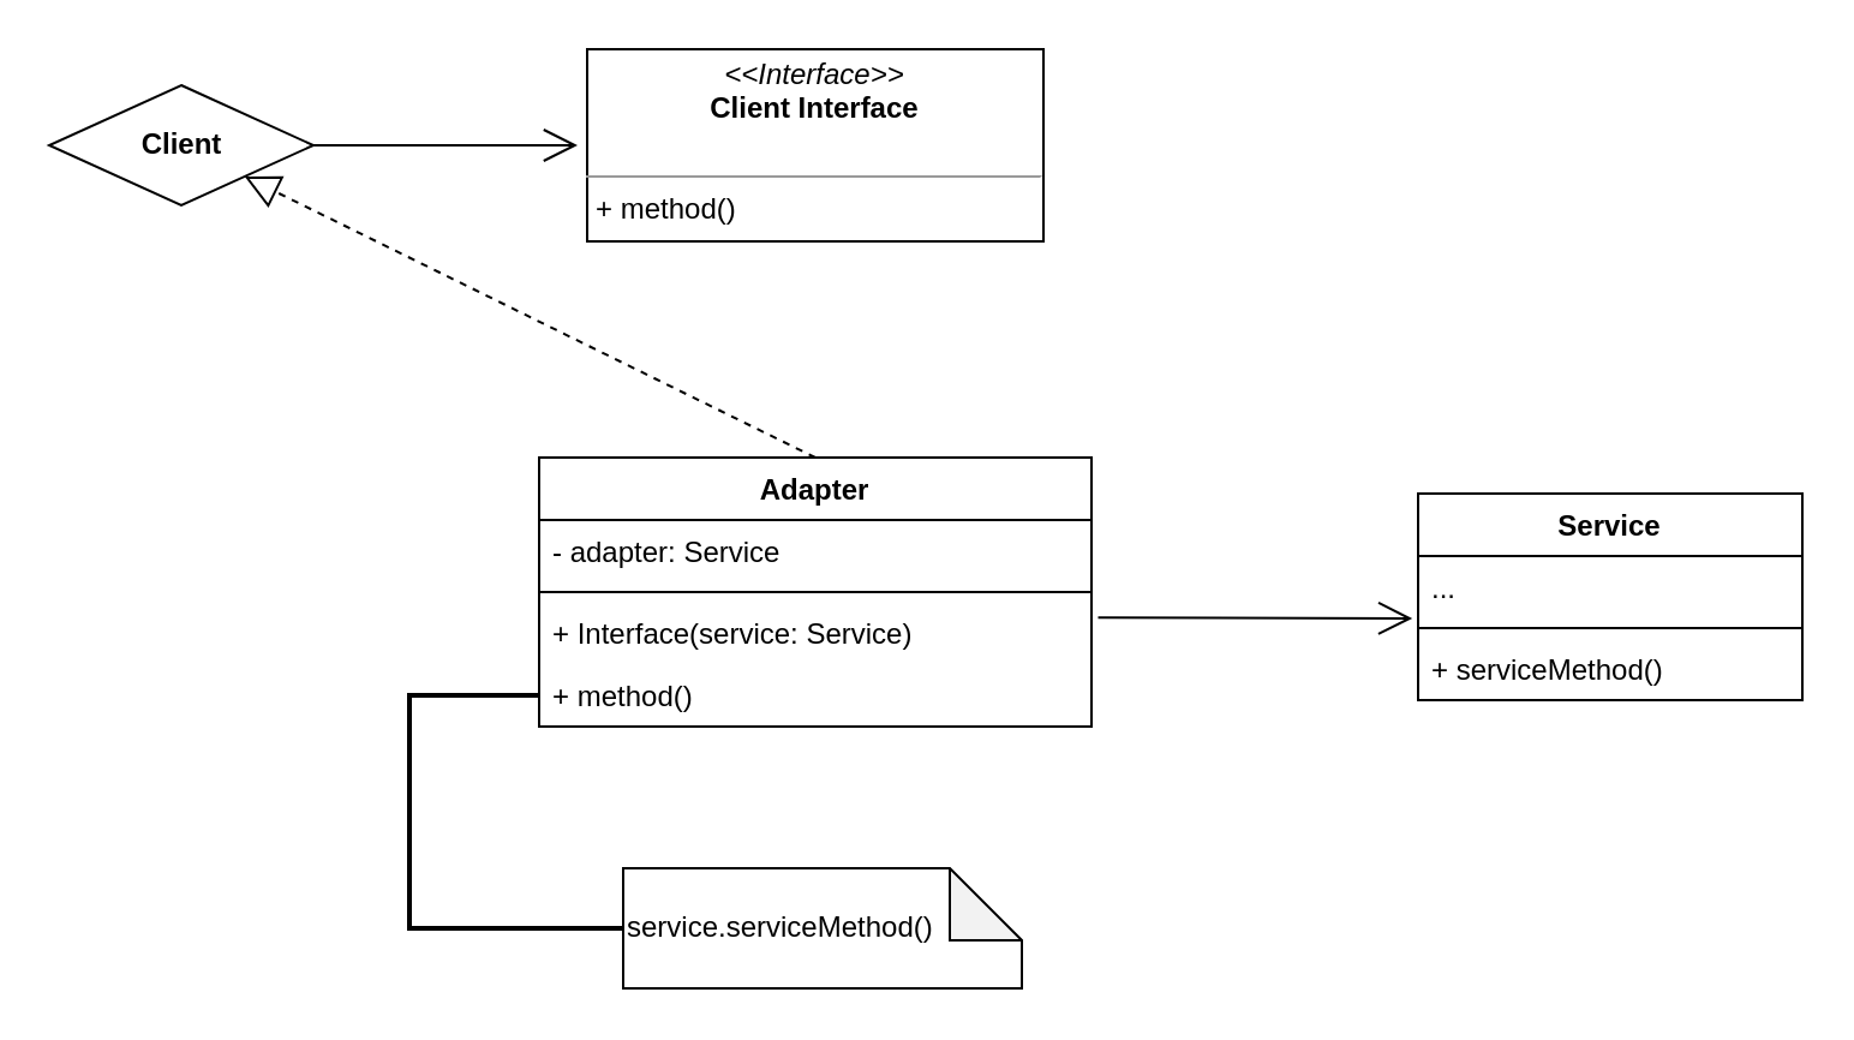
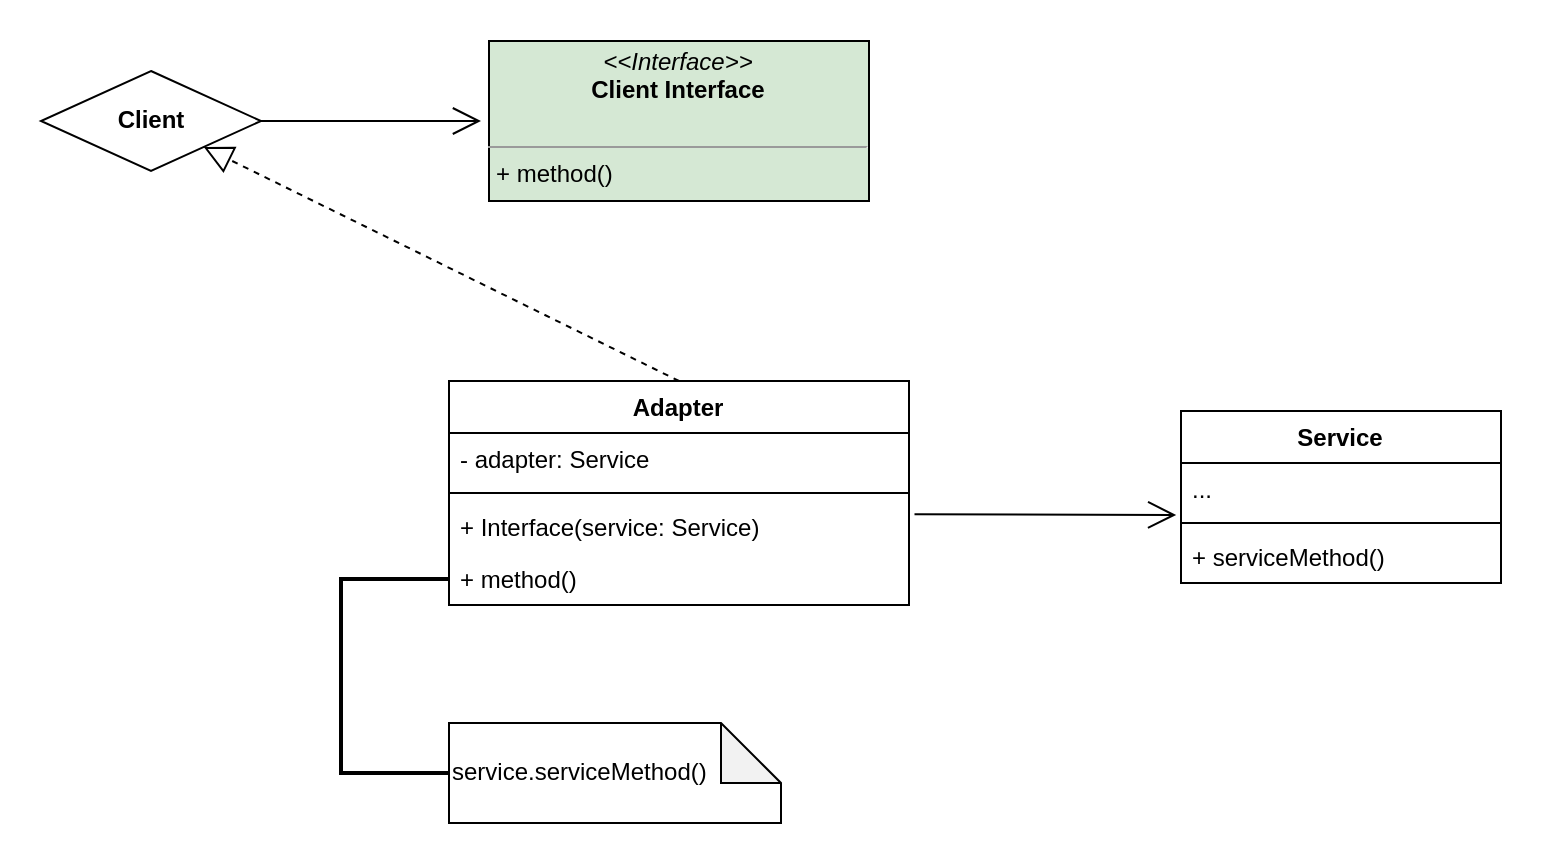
  <mxCell id="0" />
  <mxCell id="1" parent="0" />
- <mxCell id="2" value="&lt;p style=&quot;margin:0px;margin-top:4px;text-align:center;&quot;&gt;&lt;i&gt;&amp;lt;&amp;lt;Interface&amp;gt;&amp;gt;&lt;/i&gt;&lt;br&gt;&lt;b&gt;Client Interface&lt;/b&gt;&lt;/p&gt;&lt;br&gt;&lt;hr size=&quot;1&quot;&gt;&lt;p style=&quot;margin:0px;margin-left:4px;&quot;&gt;+ method()&lt;br&gt;&lt;/p&gt;" style="verticalAlign=top;align=left;overflow=fill;fontSize=12;fontFamily=Helvetica;html=1;" vertex="1" parent="1"><mxGeometry x="244" y="20" width="190" height="80" as="geometry" /></mxCell>
+ <mxCell id="2" value="&lt;p style=&quot;margin:0px;margin-top:4px;text-align:center;&quot;&gt;&lt;i&gt;&amp;lt;&amp;lt;Interface&amp;gt;&amp;gt;&lt;/i&gt;&lt;br&gt;&lt;b&gt;Client Interface&lt;/b&gt;&lt;/p&gt;&lt;br&gt;&lt;hr size=&quot;1&quot;&gt;&lt;p style=&quot;margin:0px;margin-left:4px;&quot;&gt;+ method()&lt;br&gt;&lt;/p&gt;" style="verticalAlign=top;align=left;overflow=fill;fontSize=12;fontFamily=Helvetica;html=1;fillColor=#d5e8d4;" vertex="1" parent="1"><mxGeometry x="244" y="20" width="190" height="80" as="geometry" /></mxCell>
  <mxCell id="3" value="Adapter" style="swimlane;fontStyle=1;align=center;verticalAlign=top;childLayout=stackLayout;horizontal=1;startSize=26;horizontalStack=0;resizeParent=1;resizeParentMax=0;resizeLast=0;collapsible=1;marginBottom=0;" vertex="1" parent="1"><mxGeometry x="224" y="190" width="230" height="112" as="geometry" /></mxCell>
  <mxCell id="4" value="- adapter: Service" style="text;strokeColor=none;fillColor=none;align=left;verticalAlign=top;spacingLeft=4;spacingRight=4;overflow=hidden;rotatable=0;points=[[0,0.5],[1,0.5]];portConstraint=eastwest;" vertex="1" parent="3"><mxGeometry y="26" width="230" height="26" as="geometry" /></mxCell>
  <mxCell id="5" value="" style="line;strokeWidth=1;fillColor=none;align=left;verticalAlign=middle;spacingTop=-1;spacingLeft=3;spacingRight=3;rotatable=0;labelPosition=right;points=[];portConstraint=eastwest;strokeColor=inherit;" vertex="1" parent="3"><mxGeometry y="52" width="230" height="8" as="geometry" /></mxCell>
  <mxCell id="6" value="+ Interface(service: Service)" style="text;strokeColor=none;fillColor=none;align=left;verticalAlign=top;spacingLeft=4;spacingRight=4;overflow=hidden;rotatable=0;points=[[0,0.5],[1,0.5]];portConstraint=eastwest;" vertex="1" parent="3"><mxGeometry y="60" width="230" height="26" as="geometry" /></mxCell>
  <mxCell id="7" value="+ method()" style="text;strokeColor=none;fillColor=none;align=left;verticalAlign=top;spacingLeft=4;spacingRight=4;overflow=hidden;rotatable=0;points=[[0,0.5],[1,0.5]];portConstraint=eastwest;" vertex="1" parent="3"><mxGeometry y="86" width="230" height="26" as="geometry" /></mxCell>
  <mxCell id="8" value="" style="endArrow=block;dashed=1;endFill=0;endSize=12;html=1;rounded=0;exitX=0.5;exitY=0;exitDx=0;exitDy=0;" edge="1" parent="1" source="3" target="16"><mxGeometry width="160" relative="1" as="geometry"><mxPoint x="364" y="140" as="sourcePoint" /><mxPoint x="524" y="140" as="targetPoint" /></mxGeometry></mxCell>
  <mxCell id="9" value="Service" style="swimlane;fontStyle=1;align=center;verticalAlign=top;childLayout=stackLayout;horizontal=1;startSize=26;horizontalStack=0;resizeParent=1;resizeParentMax=0;resizeLast=0;collapsible=1;marginBottom=0;" vertex="1" parent="1"><mxGeometry x="590" y="205" width="160" height="86" as="geometry" /></mxCell>
  <mxCell id="10" value="..." style="text;strokeColor=none;fillColor=none;align=left;verticalAlign=top;spacingLeft=4;spacingRight=4;overflow=hidden;rotatable=0;points=[[0,0.5],[1,0.5]];portConstraint=eastwest;" vertex="1" parent="9"><mxGeometry y="26" width="160" height="26" as="geometry" /></mxCell>
  <mxCell id="11" value="" style="line;strokeWidth=1;fillColor=none;align=left;verticalAlign=middle;spacingTop=-1;spacingLeft=3;spacingRight=3;rotatable=0;labelPosition=right;points=[];portConstraint=eastwest;strokeColor=inherit;" vertex="1" parent="9"><mxGeometry y="52" width="160" height="8" as="geometry" /></mxCell>
  <mxCell id="12" value="+ serviceMethod()" style="text;strokeColor=none;fillColor=none;align=left;verticalAlign=top;spacingLeft=4;spacingRight=4;overflow=hidden;rotatable=0;points=[[0,0.5],[1,0.5]];portConstraint=eastwest;" vertex="1" parent="9"><mxGeometry y="60" width="160" height="26" as="geometry" /></mxCell>
  <mxCell id="13" value="" style="endArrow=open;endFill=1;endSize=12;html=1;rounded=0;entryX=-0.015;entryY=1;entryDx=0;entryDy=0;entryPerimeter=0;exitX=1.012;exitY=0.254;exitDx=0;exitDy=0;exitPerimeter=0;" edge="1" parent="1" source="6" target="10"><mxGeometry width="160" relative="1" as="geometry"><mxPoint x="460" y="255" as="sourcePoint" /><mxPoint x="610" y="256" as="targetPoint" /></mxGeometry></mxCell>
  <mxCell id="14" value="" style="endArrow=none;dashed=0;html=1;dashPattern=1 3;strokeWidth=2;rounded=0;entryX=0;entryY=0.5;entryDx=0;entryDy=0;exitX=0;exitY=0.5;exitDx=0;exitDy=0;exitPerimeter=0;" edge="1" parent="1" source="15" target="7"><mxGeometry width="50" height="50" relative="1" as="geometry"><mxPoint x="170" y="426" as="sourcePoint" /><mxPoint x="210" y="336" as="targetPoint" /><Array as="points"><mxPoint x="170" y="386" /><mxPoint x="170" y="289" /></Array></mxGeometry></mxCell>
- <mxCell id="15" value="service.&lt;span style=&quot;&quot;&gt;serviceMethod&lt;/span&gt;()" style="shape=note;whiteSpace=wrap;html=1;backgroundOutline=1;darkOpacity=0.05;align=left;" vertex="1" parent="1"><mxGeometry x="259" y="361" width="166" height="50" as="geometry" /></mxCell>
+ <mxCell id="15" value="service.&lt;span style=&quot;&quot;&gt;serviceMethod&lt;/span&gt;()" style="shape=note;whiteSpace=wrap;html=1;backgroundOutline=1;darkOpacity=0.05;align=left;" vertex="1" parent="1"><mxGeometry x="224" y="361" width="166" height="50" as="geometry" /></mxCell>
  <mxCell id="16" value="Client" style="rhombus;html=1;fontStyle=1;" vertex="1" parent="1"><mxGeometry x="20" y="35" width="110" height="50" as="geometry" /></mxCell>
  <mxCell id="17" value="" style="endArrow=open;endFill=1;endSize=12;html=1;rounded=0;" edge="1" parent="1" source="16"><mxGeometry width="160" relative="1" as="geometry"><mxPoint x="110" y="60" as="sourcePoint" /><mxPoint x="240" y="60" as="targetPoint" /></mxGeometry></mxCell>
